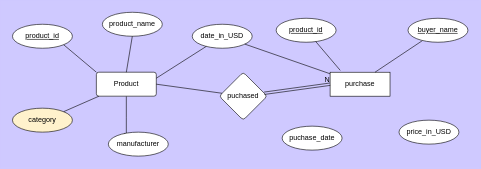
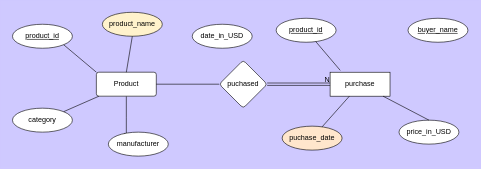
  <mxCell id="0" />
  <mxCell id="1" parent="0" />
  <mxCell id="2" value="" style="edgeStyle=orthogonalEdgeStyle;rounded=0;orthogonalLoop=1;jettySize=auto;html=1;" edge="1" parent="1" source="3"><mxGeometry relative="1" as="geometry"><mxPoint x="210" y="230" as="targetPoint" /></mxGeometry></mxCell>
  <mxCell id="3" value="Product" style="rounded=1;arcSize=10;whiteSpace=wrap;html=1;align=center;" vertex="1" parent="1"><mxGeometry x="160" y="120" width="100" height="40" as="geometry" /></mxCell>
  <mxCell id="4" value="product_id" style="ellipse;whiteSpace=wrap;html=1;align=center;fontStyle=4;" vertex="1" parent="1"><mxGeometry x="20" y="40" width="100" height="40" as="geometry" /></mxCell>
- <mxCell id="5" value="product_name" style="ellipse;whiteSpace=wrap;html=1;align=center;" vertex="1" parent="1"><mxGeometry x="170" y="20" width="100" height="40" as="geometry" /></mxCell>
+ <mxCell id="5" value="product_name" style="ellipse;whiteSpace=wrap;html=1;align=center;fillColor=#fff2cc;" vertex="1" parent="1"><mxGeometry x="170" y="20" width="100" height="40" as="geometry" /></mxCell>
  <mxCell id="6" value="date_in_USD" style="ellipse;whiteSpace=wrap;html=1;align=center;" vertex="1" parent="1"><mxGeometry x="320" y="40" width="100" height="40" as="geometry" /></mxCell>
- <mxCell id="7" value="category" style="ellipse;whiteSpace=wrap;html=1;align=center;fillColor=#fff2cc;" vertex="1" parent="1"><mxGeometry x="20" y="180" width="100" height="40" as="geometry" /></mxCell>
+ <mxCell id="7" value="category" style="ellipse;whiteSpace=wrap;html=1;align=center;" vertex="1" parent="1"><mxGeometry x="20" y="180" width="100" height="40" as="geometry" /></mxCell>
  <mxCell id="8" value="manufacturer" style="ellipse;whiteSpace=wrap;html=1;align=center;" vertex="1" parent="1"><mxGeometry x="180" y="220" width="100" height="40" as="geometry" /></mxCell>
  <mxCell id="9" value="purchase" style="whiteSpace=wrap;html=1;align=center;" vertex="1" parent="1"><mxGeometry x="550" y="120" width="100" height="40" as="geometry" /></mxCell>
- <mxCell id="10" value="puchase_date" style="ellipse;whiteSpace=wrap;html=1;align=center;" vertex="1" parent="1"><mxGeometry x="470" y="210" width="100" height="40" as="geometry" /></mxCell>
+ <mxCell id="10" value="puchase_date" style="ellipse;whiteSpace=wrap;html=1;align=center;fillColor=#ffe6cc;" vertex="1" parent="1"><mxGeometry x="470" y="210" width="100" height="40" as="geometry" /></mxCell>
  <mxCell id="11" value="price_in_USD" style="ellipse;whiteSpace=wrap;html=1;align=center;" vertex="1" parent="1"><mxGeometry x="665" y="200" width="100" height="40" as="geometry" /></mxCell>
- <mxCell id="12" value="" style="endArrow=none;html=1;rounded=0;exitX=1;exitY=0.25;exitDx=0;exitDy=0;" edge="1" parent="1" source="3" target="6"><mxGeometry width="50" height="50" relative="1" as="geometry"><mxPoint x="380" y="190" as="sourcePoint" /><mxPoint x="430" y="140" as="targetPoint" /><Array as="points" /></mxGeometry></mxCell>
  <mxCell id="13" value="" style="endArrow=none;html=1;rounded=0;exitX=0.5;exitY=1;exitDx=0;exitDy=0;" edge="1" parent="1" source="5" target="3"><mxGeometry width="50" height="50" relative="1" as="geometry"><mxPoint x="380" y="190" as="sourcePoint" /><mxPoint x="430" y="140" as="targetPoint" /><Array as="points"><mxPoint x="210" y="120" /></Array></mxGeometry></mxCell>
  <mxCell id="14" value="" style="endArrow=none;html=1;rounded=0;exitX=1;exitY=1;exitDx=0;exitDy=0;entryX=0;entryY=0;entryDx=0;entryDy=0;" edge="1" parent="1" source="4" target="3"><mxGeometry width="50" height="50" relative="1" as="geometry"><mxPoint x="380" y="190" as="sourcePoint" /><mxPoint x="430" y="140" as="targetPoint" /></mxGeometry></mxCell>
  <mxCell id="15" value="" style="endArrow=none;html=1;rounded=0;exitX=1;exitY=0;exitDx=0;exitDy=0;" edge="1" parent="1" source="7" target="3"><mxGeometry width="50" height="50" relative="1" as="geometry"><mxPoint x="380" y="190" as="sourcePoint" /><mxPoint x="430" y="140" as="targetPoint" /></mxGeometry></mxCell>
- <mxCell id="16" value="" style="endArrow=none;html=1;rounded=0;exitX=0.75;exitY=0;exitDx=0;exitDy=0;" edge="1" parent="1" source="9" target="22"><mxGeometry width="50" height="50" relative="1" as="geometry"><mxPoint x="380" y="190" as="sourcePoint" /><mxPoint x="693.247" y="76.896" as="targetPoint" /></mxGeometry></mxCell>
- <mxCell id="18" value="" style="endArrow=none;html=1;rounded=0;" edge="1" parent="1" source="9" target="6"><mxGeometry width="50" height="50" relative="1" as="geometry"><mxPoint x="630" y="190" as="sourcePoint" /><mxPoint x="430" y="140" as="targetPoint" /></mxGeometry></mxCell>
- <mxCell id="19" value="puchased" style="rhombus;whiteSpace=wrap;html=1;rounded=1;arcSize=10;" vertex="1" parent="1"><mxGeometry x="365" y="120" width="80" height="80" as="geometry" /></mxCell>
+ <mxCell id="17" value="" style="endArrow=none;html=1;rounded=0;" edge="1" parent="1" source="10" target="9"><mxGeometry width="50" height="50" relative="1" as="geometry"><mxPoint x="380" y="190" as="sourcePoint" /><mxPoint x="430" y="140" as="targetPoint" /></mxGeometry></mxCell>
+ <mxCell id="18" value="" style="endArrow=none;html=1;rounded=0;entryX=0.5;entryY=0;entryDx=0;entryDy=0;" edge="1" parent="1" source="9" target="11"><mxGeometry width="50" height="50" relative="1" as="geometry"><mxPoint x="630" y="190" as="sourcePoint" /><mxPoint x="430" y="140" as="targetPoint" /></mxGeometry></mxCell>
+ <mxCell id="19" value="puchased" style="rhombus;whiteSpace=wrap;html=1;rounded=1;arcSize=10;" vertex="1" parent="1"><mxGeometry x="365" y="100" width="80" height="80" as="geometry" /></mxCell>
  <mxCell id="20" value="product_id" style="ellipse;whiteSpace=wrap;html=1;align=center;fontStyle=4;" vertex="1" parent="1"><mxGeometry x="460" y="30" width="100" height="40" as="geometry" /></mxCell>
  <mxCell id="21" value="" style="endArrow=none;html=1;rounded=0;exitX=0.17;exitY=-0.075;exitDx=0;exitDy=0;exitPerimeter=0;" edge="1" parent="1" source="9" target="20"><mxGeometry width="50" height="50" relative="1" as="geometry"><mxPoint x="340" y="200" as="sourcePoint" /><mxPoint x="390" y="150" as="targetPoint" /></mxGeometry></mxCell>
  <mxCell id="22" value="buyer_name" style="ellipse;whiteSpace=wrap;html=1;align=center;fontStyle=4;" vertex="1" parent="1"><mxGeometry x="680" y="30" width="100" height="40" as="geometry" /></mxCell>
  <mxCell id="23" value="" style="endArrow=none;html=1;rounded=0;exitX=1;exitY=0.5;exitDx=0;exitDy=0;" edge="1" parent="1" source="3" target="19"><mxGeometry relative="1" as="geometry"><mxPoint x="290" y="180" as="sourcePoint" /><mxPoint x="450" y="180" as="targetPoint" /></mxGeometry></mxCell>
  <mxCell id="24" value="" style="shape=link;html=1;rounded=0;entryX=0;entryY=0.5;entryDx=0;entryDy=0;" edge="1" parent="1" source="19" target="9"><mxGeometry relative="1" as="geometry"><mxPoint x="260" y="250" as="sourcePoint" /><mxPoint x="420" y="250" as="targetPoint" /></mxGeometry></mxCell>
  <mxCell id="25" value="N" style="resizable=0;html=1;align=right;verticalAlign=bottom;" connectable="0" vertex="1" parent="24"><mxGeometry x="1" relative="1" as="geometry" /></mxCell>
